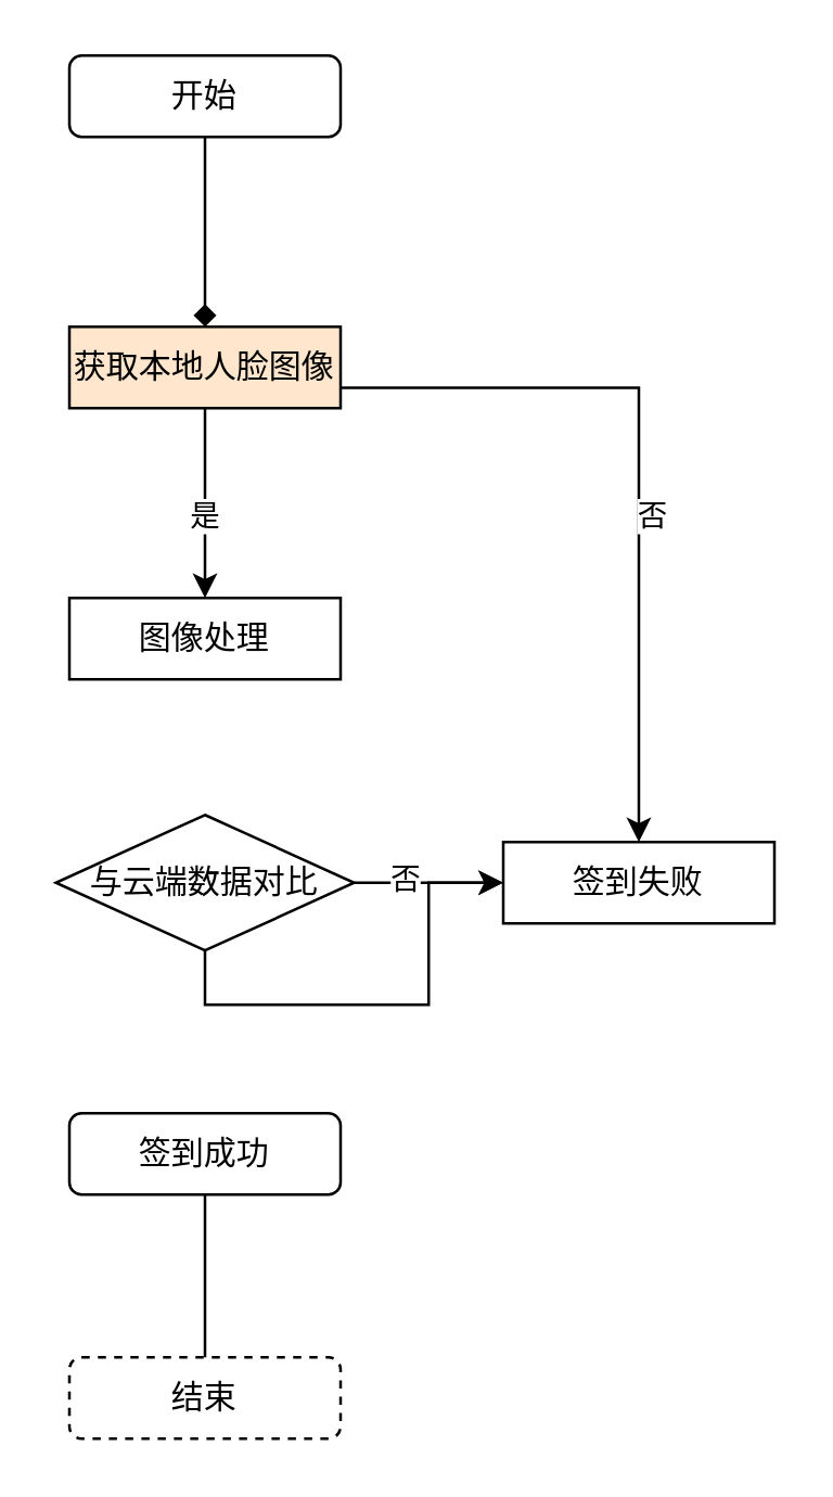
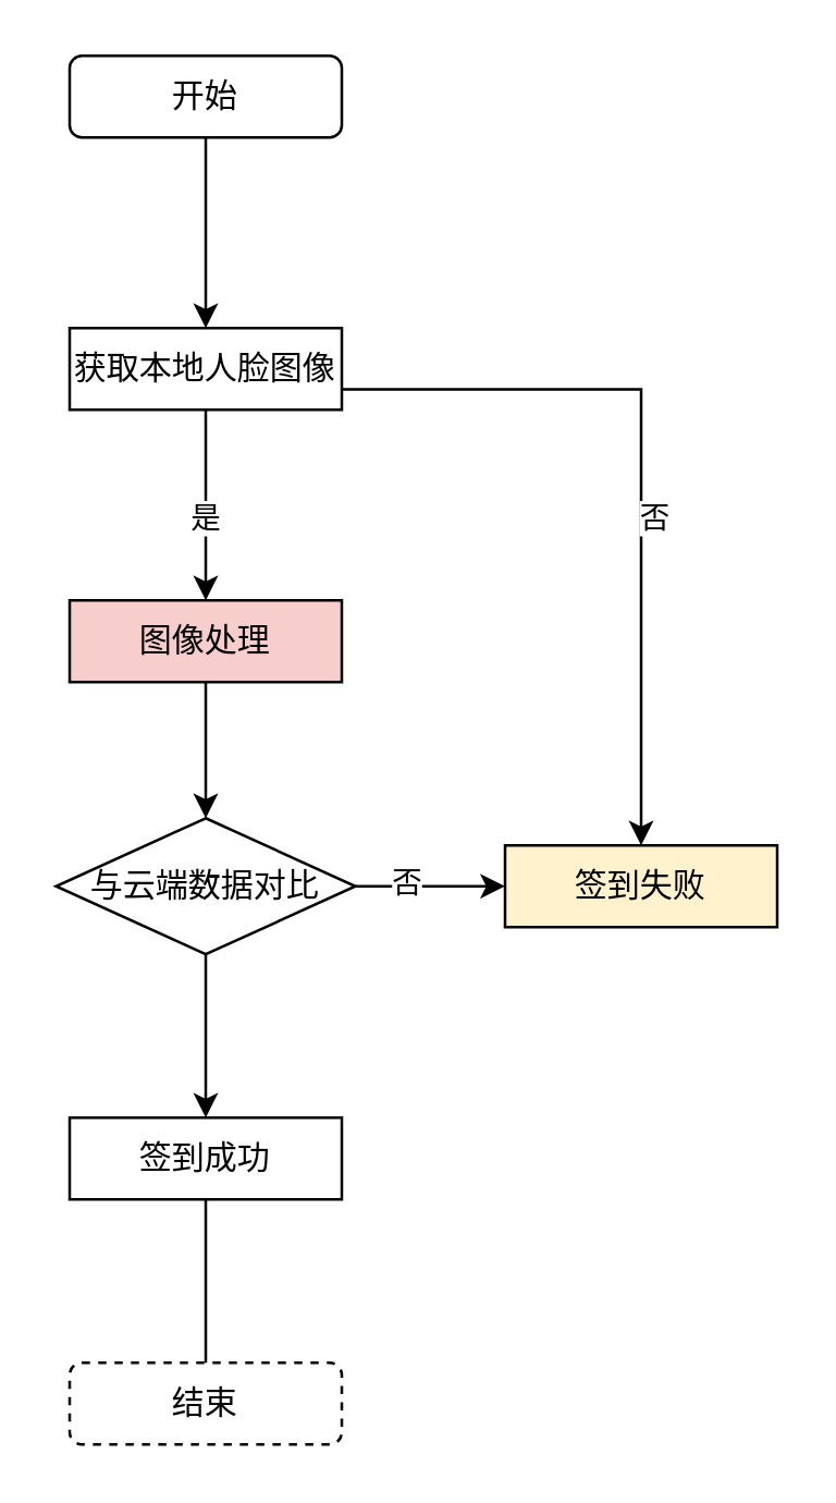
  <mxCell id="0" />
  <mxCell id="1" parent="0" />
- <mxCell id="2" style="edgeStyle=orthogonalEdgeStyle;rounded=0;orthogonalLoop=1;jettySize=auto;html=1;exitX=0.5;exitY=1;exitDx=0;exitDy=0;endArrow=diamond;" edge="1" parent="1" source="3" target="8"><mxGeometry relative="1" as="geometry" /></mxCell>
+ <mxCell id="2" style="edgeStyle=orthogonalEdgeStyle;rounded=0;orthogonalLoop=1;jettySize=auto;html=1;exitX=0.5;exitY=1;exitDx=0;exitDy=0;" edge="1" parent="1" source="3" target="8"><mxGeometry relative="1" as="geometry" /></mxCell>
  <mxCell id="3" value="开始" style="rounded=1;whiteSpace=wrap;html=1;" vertex="1" parent="1"><mxGeometry x="25" y="20" width="100" height="30" as="geometry" /></mxCell>
  <mxCell id="4" style="edgeStyle=orthogonalEdgeStyle;rounded=0;orthogonalLoop=1;jettySize=auto;html=1;exitX=0.5;exitY=1;exitDx=0;exitDy=0;" edge="1" parent="1" source="8"><mxGeometry relative="1" as="geometry"><mxPoint x="75" y="220" as="targetPoint" /></mxGeometry></mxCell>
  <mxCell id="5" value="是" style="edgeLabel;html=1;align=center;verticalAlign=middle;resizable=0;points=[];" vertex="1" connectable="0" parent="4"><mxGeometry x="0.138" y="-1" relative="1" as="geometry"><mxPoint as="offset" /></mxGeometry></mxCell>
  <mxCell id="6" style="edgeStyle=orthogonalEdgeStyle;rounded=0;orthogonalLoop=1;jettySize=auto;html=1;exitX=1;exitY=0.75;exitDx=0;exitDy=0;entryX=0.5;entryY=0;entryDx=0;entryDy=0;" edge="1" parent="1" source="8" target="18"><mxGeometry relative="1" as="geometry" /></mxCell>
  <mxCell id="7" value="否" style="edgeLabel;html=1;align=center;verticalAlign=middle;resizable=0;points=[];" vertex="1" connectable="0" parent="6"><mxGeometry x="0.132" y="4" relative="1" as="geometry"><mxPoint as="offset" /></mxGeometry></mxCell>
- <mxCell id="8" value="获取本地人脸图像" style="rounded=0;whiteSpace=wrap;html=1;fillColor=#ffe6cc;" vertex="1" parent="1"><mxGeometry x="25" y="120" width="100" height="30" as="geometry" /></mxCell>
+ <mxCell id="8" value="获取本地人脸图像" style="rounded=0;whiteSpace=wrap;html=1;" vertex="1" parent="1"><mxGeometry x="25" y="120" width="100" height="30" as="geometry" /></mxCell>
  <mxCell id="9" value="结束" style="rounded=1;whiteSpace=wrap;html=1;dashed=1;" vertex="1" parent="1"><mxGeometry x="25" y="500" width="100" height="30" as="geometry" /></mxCell>
- <mxCell id="11" value="图像处理" style="rounded=0;whiteSpace=wrap;html=1;" vertex="1" parent="1"><mxGeometry x="25" y="220" width="100" height="30" as="geometry" /></mxCell>
+ <mxCell id="10" style="edgeStyle=orthogonalEdgeStyle;rounded=0;orthogonalLoop=1;jettySize=auto;html=1;exitX=0.5;exitY=1;exitDx=0;exitDy=0;entryX=0.5;entryY=0;entryDx=0;entryDy=0;" edge="1" parent="1" source="11" target="15"><mxGeometry relative="1" as="geometry"><mxPoint x="75" y="290" as="targetPoint" /></mxGeometry></mxCell>
+ <mxCell id="11" value="图像处理" style="rounded=0;whiteSpace=wrap;html=1;fillColor=#f8cecc;" vertex="1" parent="1"><mxGeometry x="25" y="220" width="100" height="30" as="geometry" /></mxCell>
  <mxCell id="12" style="edgeStyle=orthogonalEdgeStyle;rounded=0;orthogonalLoop=1;jettySize=auto;html=1;exitX=1;exitY=0.5;exitDx=0;exitDy=0;" edge="1" parent="1" source="15"><mxGeometry relative="1" as="geometry"><mxPoint x="185" y="325" as="targetPoint" /></mxGeometry></mxCell>
  <mxCell id="13" value="否" style="edgeLabel;html=1;align=center;verticalAlign=middle;resizable=0;points=[];" vertex="1" connectable="0" parent="12"><mxGeometry x="-0.366" y="2" relative="1" as="geometry"><mxPoint as="offset" /></mxGeometry></mxCell>
- <mxCell id="14" style="edgeStyle=orthogonalEdgeStyle;rounded=0;orthogonalLoop=1;jettySize=auto;html=1;exitX=0.5;exitY=1;exitDx=0;exitDy=0;" edge="1" parent="1" source="15" target="18"><mxGeometry relative="1" as="geometry" /></mxCell>
+ <mxCell id="14" style="edgeStyle=orthogonalEdgeStyle;rounded=0;orthogonalLoop=1;jettySize=auto;html=1;exitX=0.5;exitY=1;exitDx=0;exitDy=0;entryX=0.5;entryY=0;entryDx=0;entryDy=0;" edge="1" parent="1" source="15" target="17"><mxGeometry relative="1" as="geometry" /></mxCell>
  <mxCell id="15" value="与云端数据对比" style="rhombus;whiteSpace=wrap;html=1;" vertex="1" parent="1"><mxGeometry x="20" y="300" width="110" height="50" as="geometry" /></mxCell>
  <mxCell id="16" style="edgeStyle=orthogonalEdgeStyle;rounded=0;orthogonalLoop=1;jettySize=auto;html=1;exitX=0.5;exitY=1;exitDx=0;exitDy=0;entryX=0.5;entryY=0;entryDx=0;entryDy=0;endArrow=none;" edge="1" parent="1" source="17" target="9"><mxGeometry relative="1" as="geometry" /></mxCell>
- <mxCell id="17" value="签到成功" style="whiteSpace=wrap;html=1;rounded=1;" vertex="1" parent="1"><mxGeometry x="25" y="410" width="100" height="30" as="geometry" /></mxCell>
- <mxCell id="18" value="签到失败" style="rounded=0;whiteSpace=wrap;html=1;" vertex="1" parent="1"><mxGeometry x="185" y="310" width="100" height="30" as="geometry" /></mxCell>
+ <mxCell id="17" value="签到成功" style="rounded=0;whiteSpace=wrap;html=1;" vertex="1" parent="1"><mxGeometry x="25" y="410" width="100" height="30" as="geometry" /></mxCell>
+ <mxCell id="18" value="签到失败" style="rounded=0;whiteSpace=wrap;html=1;fillColor=#fff2cc;" vertex="1" parent="1"><mxGeometry x="185" y="310" width="100" height="30" as="geometry" /></mxCell>
